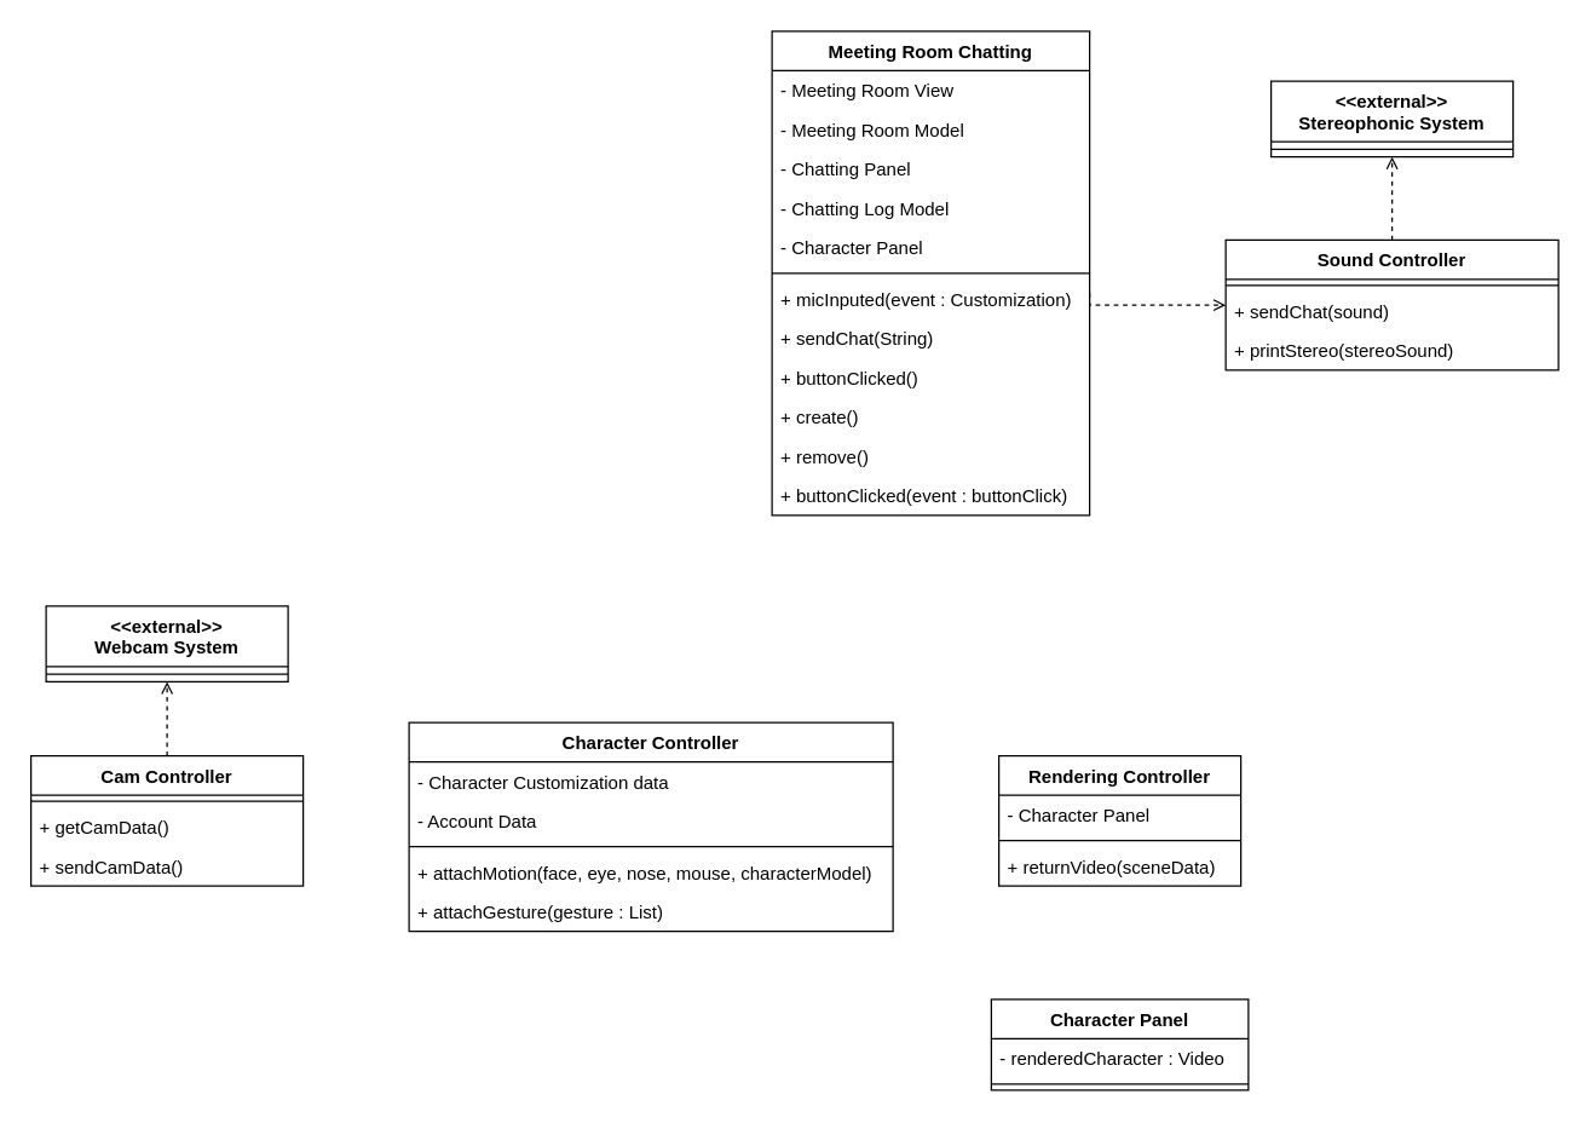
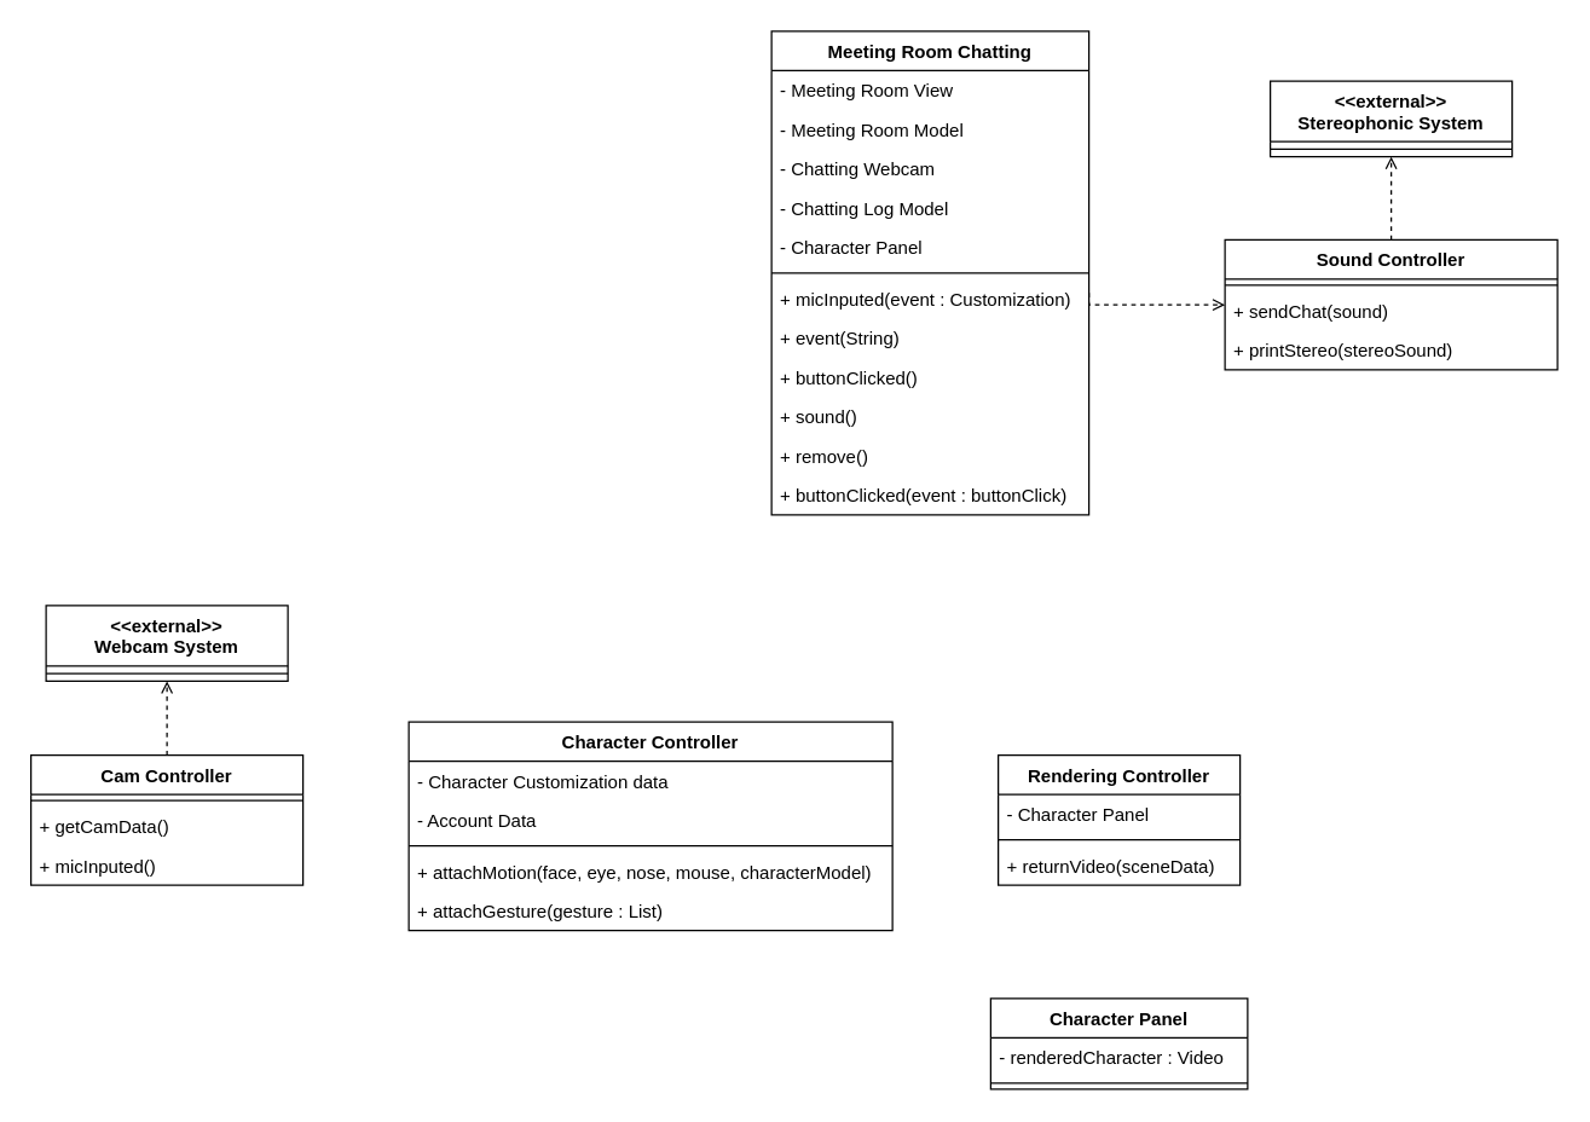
  <mxCell id="0" />
  <mxCell id="1" parent="0" />
  <mxCell id="2" value="Meeting Room Chatting" style="swimlane;fontStyle=1;align=center;verticalAlign=top;childLayout=stackLayout;horizontal=1;startSize=26;horizontalStack=0;resizeParent=1;resizeParentMax=0;resizeLast=0;collapsible=1;marginBottom=0;" parent="1" vertex="1"><mxGeometry x="510" y="20" width="210" height="320" as="geometry" /></mxCell>
  <mxCell id="3" value="- Meeting Room View" style="text;strokeColor=none;fillColor=none;align=left;verticalAlign=top;spacingLeft=4;spacingRight=4;overflow=hidden;rotatable=0;points=[[0,0.5],[1,0.5]];portConstraint=eastwest;" parent="2" vertex="1"><mxGeometry y="26" width="210" height="26" as="geometry" /></mxCell>
  <mxCell id="4" value="- Meeting Room Model" style="text;strokeColor=none;fillColor=none;align=left;verticalAlign=top;spacingLeft=4;spacingRight=4;overflow=hidden;rotatable=0;points=[[0,0.5],[1,0.5]];portConstraint=eastwest;" parent="2" vertex="1"><mxGeometry y="52" width="210" height="26" as="geometry" /></mxCell>
- <mxCell id="5" value="- Chatting Panel" style="text;strokeColor=none;fillColor=none;align=left;verticalAlign=top;spacingLeft=4;spacingRight=4;overflow=hidden;rotatable=0;points=[[0,0.5],[1,0.5]];portConstraint=eastwest;" parent="2" vertex="1"><mxGeometry y="78" width="210" height="26" as="geometry" /></mxCell>
+ <mxCell id="5" value="- Chatting Webcam" style="text;strokeColor=none;fillColor=none;align=left;verticalAlign=top;spacingLeft=4;spacingRight=4;overflow=hidden;rotatable=0;points=[[0,0.5],[1,0.5]];portConstraint=eastwest;" parent="2" vertex="1"><mxGeometry y="78" width="210" height="26" as="geometry" /></mxCell>
  <mxCell id="6" value="- Chatting Log Model" style="text;strokeColor=none;fillColor=none;align=left;verticalAlign=top;spacingLeft=4;spacingRight=4;overflow=hidden;rotatable=0;points=[[0,0.5],[1,0.5]];portConstraint=eastwest;" vertex="1" parent="2"><mxGeometry y="104" width="210" height="26" as="geometry" /></mxCell>
  <mxCell id="7" value="- Character Panel" style="text;strokeColor=none;fillColor=none;align=left;verticalAlign=top;spacingLeft=4;spacingRight=4;overflow=hidden;rotatable=0;points=[[0,0.5],[1,0.5]];portConstraint=eastwest;" parent="2" vertex="1"><mxGeometry y="130" width="210" height="26" as="geometry" /></mxCell>
  <mxCell id="8" value="" style="line;strokeWidth=1;fillColor=none;align=left;verticalAlign=middle;spacingTop=-1;spacingLeft=3;spacingRight=3;rotatable=0;labelPosition=right;points=[];portConstraint=eastwest;" parent="2" vertex="1"><mxGeometry y="156" width="210" height="8" as="geometry" /></mxCell>
  <mxCell id="9" value="+ micInputed(event : Customization)" style="text;strokeColor=none;fillColor=none;align=left;verticalAlign=top;spacingLeft=4;spacingRight=4;overflow=hidden;rotatable=0;points=[[0,0.5],[1,0.5]];portConstraint=eastwest;" parent="2" vertex="1"><mxGeometry y="164" width="210" height="26" as="geometry" /></mxCell>
- <mxCell id="10" value="+ sendChat(String)" style="text;strokeColor=none;fillColor=none;align=left;verticalAlign=top;spacingLeft=4;spacingRight=4;overflow=hidden;rotatable=0;points=[[0,0.5],[1,0.5]];portConstraint=eastwest;" parent="2" vertex="1"><mxGeometry y="190" width="210" height="26" as="geometry" /></mxCell>
+ <mxCell id="10" value="+ event(String)" style="text;strokeColor=none;fillColor=none;align=left;verticalAlign=top;spacingLeft=4;spacingRight=4;overflow=hidden;rotatable=0;points=[[0,0.5],[1,0.5]];portConstraint=eastwest;" parent="2" vertex="1"><mxGeometry y="190" width="210" height="26" as="geometry" /></mxCell>
  <mxCell id="11" value="+ buttonClicked()" style="text;strokeColor=none;fillColor=none;align=left;verticalAlign=top;spacingLeft=4;spacingRight=4;overflow=hidden;rotatable=0;points=[[0,0.5],[1,0.5]];portConstraint=eastwest;" parent="2" vertex="1"><mxGeometry y="216" width="210" height="26" as="geometry" /></mxCell>
- <mxCell id="12" value="+ create()" style="text;strokeColor=none;fillColor=none;align=left;verticalAlign=top;spacingLeft=4;spacingRight=4;overflow=hidden;rotatable=0;points=[[0,0.5],[1,0.5]];portConstraint=eastwest;" parent="2" vertex="1"><mxGeometry y="242" width="210" height="26" as="geometry" /></mxCell>
+ <mxCell id="12" value="+ sound()" style="text;strokeColor=none;fillColor=none;align=left;verticalAlign=top;spacingLeft=4;spacingRight=4;overflow=hidden;rotatable=0;points=[[0,0.5],[1,0.5]];portConstraint=eastwest;" parent="2" vertex="1"><mxGeometry y="242" width="210" height="26" as="geometry" /></mxCell>
  <mxCell id="13" value="+ remove()" style="text;strokeColor=none;fillColor=none;align=left;verticalAlign=top;spacingLeft=4;spacingRight=4;overflow=hidden;rotatable=0;points=[[0,0.5],[1,0.5]];portConstraint=eastwest;" parent="2" vertex="1"><mxGeometry y="268" width="210" height="26" as="geometry" /></mxCell>
  <mxCell id="14" value="+ buttonClicked(event : buttonClick)" style="text;strokeColor=none;fillColor=none;align=left;verticalAlign=top;spacingLeft=4;spacingRight=4;overflow=hidden;rotatable=0;points=[[0,0.5],[1,0.5]];portConstraint=eastwest;" parent="2" vertex="1"><mxGeometry y="294" width="210" height="26" as="geometry" /></mxCell>
  <mxCell id="15" style="edgeStyle=orthogonalEdgeStyle;rounded=0;orthogonalLoop=1;jettySize=auto;html=1;exitX=0.5;exitY=0;exitDx=0;exitDy=0;entryX=0.5;entryY=1;entryDx=0;entryDy=0;dashed=1;endArrow=open;endFill=0;" edge="1" parent="1" source="16" target="20"><mxGeometry relative="1" as="geometry" /></mxCell>
  <mxCell id="16" value="Sound Controller" style="swimlane;fontStyle=1;align=center;verticalAlign=top;childLayout=stackLayout;horizontal=1;startSize=26;horizontalStack=0;resizeParent=1;resizeParentMax=0;resizeLast=0;collapsible=1;marginBottom=0;" parent="1" vertex="1"><mxGeometry x="810" y="158" width="220" height="86" as="geometry" /></mxCell>
  <mxCell id="17" value="" style="line;strokeWidth=1;fillColor=none;align=left;verticalAlign=middle;spacingTop=-1;spacingLeft=3;spacingRight=3;rotatable=0;labelPosition=right;points=[];portConstraint=eastwest;" parent="16" vertex="1"><mxGeometry y="26" width="220" height="8" as="geometry" /></mxCell>
  <mxCell id="18" value="+ sendChat(sound)" style="text;strokeColor=none;fillColor=none;align=left;verticalAlign=top;spacingLeft=4;spacingRight=4;overflow=hidden;rotatable=0;points=[[0,0.5],[1,0.5]];portConstraint=eastwest;" parent="16" vertex="1"><mxGeometry y="34" width="220" height="26" as="geometry" /></mxCell>
  <mxCell id="19" value="+ printStereo(stereoSound)" style="text;strokeColor=none;fillColor=none;align=left;verticalAlign=top;spacingLeft=4;spacingRight=4;overflow=hidden;rotatable=0;points=[[0,0.5],[1,0.5]];portConstraint=eastwest;" parent="16" vertex="1"><mxGeometry y="60" width="220" height="26" as="geometry" /></mxCell>
  <mxCell id="20" value="&lt;&lt;external&gt;&gt;&#10;Stereophonic System" style="swimlane;fontStyle=1;align=center;verticalAlign=top;childLayout=stackLayout;horizontal=1;startSize=40;horizontalStack=0;resizeParent=1;resizeParentMax=0;resizeLast=0;collapsible=1;marginBottom=0;" parent="1" vertex="1"><mxGeometry x="840" y="53" width="160" height="50" as="geometry" /></mxCell>
  <mxCell id="21" value="" style="line;strokeWidth=1;fillColor=none;align=left;verticalAlign=middle;spacingTop=-1;spacingLeft=3;spacingRight=3;rotatable=0;labelPosition=right;points=[];portConstraint=eastwest;" parent="20" vertex="1"><mxGeometry y="40" width="160" height="10" as="geometry" /></mxCell>
  <mxCell id="22" value="Character Controller" style="swimlane;fontStyle=1;align=center;verticalAlign=top;childLayout=stackLayout;horizontal=1;startSize=26;horizontalStack=0;resizeParent=1;resizeParentMax=0;resizeLast=0;collapsible=1;marginBottom=0;" parent="1" vertex="1"><mxGeometry x="270" y="477" width="320" height="138" as="geometry" /></mxCell>
  <mxCell id="23" value="- Character Customization data" style="text;strokeColor=none;fillColor=none;align=left;verticalAlign=top;spacingLeft=4;spacingRight=4;overflow=hidden;rotatable=0;points=[[0,0.5],[1,0.5]];portConstraint=eastwest;" parent="22" vertex="1"><mxGeometry y="26" width="320" height="26" as="geometry" /></mxCell>
  <mxCell id="24" value="- Account Data" style="text;strokeColor=none;fillColor=none;align=left;verticalAlign=top;spacingLeft=4;spacingRight=4;overflow=hidden;rotatable=0;points=[[0,0.5],[1,0.5]];portConstraint=eastwest;" parent="22" vertex="1"><mxGeometry y="52" width="320" height="26" as="geometry" /></mxCell>
  <mxCell id="25" value="" style="line;strokeWidth=1;fillColor=none;align=left;verticalAlign=middle;spacingTop=-1;spacingLeft=3;spacingRight=3;rotatable=0;labelPosition=right;points=[];portConstraint=eastwest;" parent="22" vertex="1"><mxGeometry y="78" width="320" height="8" as="geometry" /></mxCell>
  <mxCell id="26" value="+ attachMotion(face, eye, nose, mouse, characterModel)" style="text;strokeColor=none;fillColor=none;align=left;verticalAlign=top;spacingLeft=4;spacingRight=4;overflow=hidden;rotatable=0;points=[[0,0.5],[1,0.5]];portConstraint=eastwest;" parent="22" vertex="1"><mxGeometry y="86" width="320" height="26" as="geometry" /></mxCell>
  <mxCell id="27" value="+ attachGesture(gesture : List)" style="text;strokeColor=none;fillColor=none;align=left;verticalAlign=top;spacingLeft=4;spacingRight=4;overflow=hidden;rotatable=0;points=[[0,0.5],[1,0.5]];portConstraint=eastwest;" parent="22" vertex="1"><mxGeometry y="112" width="320" height="26" as="geometry" /></mxCell>
  <mxCell id="28" value="Character Panel" style="swimlane;fontStyle=1;align=center;verticalAlign=top;childLayout=stackLayout;horizontal=1;startSize=26;horizontalStack=0;resizeParent=1;resizeParentMax=0;resizeLast=0;collapsible=1;marginBottom=0;" parent="1" vertex="1"><mxGeometry x="655" y="660" width="170" height="60" as="geometry" /></mxCell>
  <mxCell id="29" value="- renderedCharacter : Video" style="text;strokeColor=none;fillColor=none;align=left;verticalAlign=top;spacingLeft=4;spacingRight=4;overflow=hidden;rotatable=0;points=[[0,0.5],[1,0.5]];portConstraint=eastwest;" parent="28" vertex="1"><mxGeometry y="26" width="170" height="26" as="geometry" /></mxCell>
  <mxCell id="30" value="" style="line;strokeWidth=1;fillColor=none;align=left;verticalAlign=middle;spacingTop=-1;spacingLeft=3;spacingRight=3;rotatable=0;labelPosition=right;points=[];portConstraint=eastwest;" parent="28" vertex="1"><mxGeometry y="52" width="170" height="8" as="geometry" /></mxCell>
  <mxCell id="31" value="Rendering Controller" style="swimlane;fontStyle=1;align=center;verticalAlign=top;childLayout=stackLayout;horizontal=1;startSize=26;horizontalStack=0;resizeParent=1;resizeParentMax=0;resizeLast=0;collapsible=1;marginBottom=0;" parent="1" vertex="1"><mxGeometry x="660" y="499" width="160" height="86" as="geometry" /></mxCell>
  <mxCell id="32" value="- Character Panel" style="text;strokeColor=none;fillColor=none;align=left;verticalAlign=top;spacingLeft=4;spacingRight=4;overflow=hidden;rotatable=0;points=[[0,0.5],[1,0.5]];portConstraint=eastwest;" parent="31" vertex="1"><mxGeometry y="26" width="160" height="26" as="geometry" /></mxCell>
  <mxCell id="33" value="" style="line;strokeWidth=1;fillColor=none;align=left;verticalAlign=middle;spacingTop=-1;spacingLeft=3;spacingRight=3;rotatable=0;labelPosition=right;points=[];portConstraint=eastwest;" parent="31" vertex="1"><mxGeometry y="52" width="160" height="8" as="geometry" /></mxCell>
  <mxCell id="34" value="+ returnVideo(sceneData)" style="text;strokeColor=none;fillColor=none;align=left;verticalAlign=top;spacingLeft=4;spacingRight=4;overflow=hidden;rotatable=0;points=[[0,0.5],[1,0.5]];portConstraint=eastwest;" parent="31" vertex="1"><mxGeometry y="60" width="160" height="26" as="geometry" /></mxCell>
  <mxCell id="35" style="edgeStyle=orthogonalEdgeStyle;rounded=0;orthogonalLoop=1;jettySize=auto;html=1;exitX=0.5;exitY=0;exitDx=0;exitDy=0;entryX=0.5;entryY=1;entryDx=0;entryDy=0;dashed=1;endArrow=open;endFill=0;" edge="1" parent="1" source="36" target="41"><mxGeometry relative="1" as="geometry" /></mxCell>
  <mxCell id="36" value="Cam Controller" style="swimlane;fontStyle=1;align=center;verticalAlign=top;childLayout=stackLayout;horizontal=1;startSize=26;horizontalStack=0;resizeParent=1;resizeParentMax=0;resizeLast=0;collapsible=1;marginBottom=0;" parent="1" vertex="1"><mxGeometry x="20" y="499" width="180" height="86" as="geometry" /></mxCell>
  <mxCell id="37" value="" style="line;strokeWidth=1;fillColor=none;align=left;verticalAlign=middle;spacingTop=-1;spacingLeft=3;spacingRight=3;rotatable=0;labelPosition=right;points=[];portConstraint=eastwest;" parent="36" vertex="1"><mxGeometry y="26" width="180" height="8" as="geometry" /></mxCell>
  <mxCell id="38" value="+ getCamData()" style="text;strokeColor=none;fillColor=none;align=left;verticalAlign=top;spacingLeft=4;spacingRight=4;overflow=hidden;rotatable=0;points=[[0,0.5],[1,0.5]];portConstraint=eastwest;" parent="36" vertex="1"><mxGeometry y="34" width="180" height="26" as="geometry" /></mxCell>
- <mxCell id="39" value="+ sendCamData()" style="text;strokeColor=none;fillColor=none;align=left;verticalAlign=top;spacingLeft=4;spacingRight=4;overflow=hidden;rotatable=0;points=[[0,0.5],[1,0.5]];portConstraint=eastwest;" parent="36" vertex="1"><mxGeometry y="60" width="180" height="26" as="geometry" /></mxCell>
+ <mxCell id="39" value="+ micInputed()" style="text;strokeColor=none;fillColor=none;align=left;verticalAlign=top;spacingLeft=4;spacingRight=4;overflow=hidden;rotatable=0;points=[[0,0.5],[1,0.5]];portConstraint=eastwest;" parent="36" vertex="1"><mxGeometry y="60" width="180" height="26" as="geometry" /></mxCell>
  <mxCell id="40" style="edgeStyle=orthogonalEdgeStyle;rounded=0;orthogonalLoop=1;jettySize=auto;html=1;dashed=1;endArrow=open;endFill=0;" parent="1" target="16" edge="1"><mxGeometry relative="1" as="geometry"><mxPoint x="720" y="193" as="sourcePoint" /><Array as="points"><mxPoint x="720" y="201" /></Array><mxPoint x="800" y="193" as="targetPoint" /></mxGeometry></mxCell>
  <mxCell id="41" value="&lt;&lt;external&gt;&gt;&#10;Webcam System" style="swimlane;fontStyle=1;align=center;verticalAlign=top;childLayout=stackLayout;horizontal=1;startSize=40;horizontalStack=0;resizeParent=1;resizeParentMax=0;resizeLast=0;collapsible=1;marginBottom=0;" vertex="1" parent="1"><mxGeometry x="30" y="400" width="160" height="50" as="geometry" /></mxCell>
  <mxCell id="42" value="" style="line;strokeWidth=1;fillColor=none;align=left;verticalAlign=middle;spacingTop=-1;spacingLeft=3;spacingRight=3;rotatable=0;labelPosition=right;points=[];portConstraint=eastwest;" vertex="1" parent="41"><mxGeometry y="40" width="160" height="10" as="geometry" /></mxCell>
